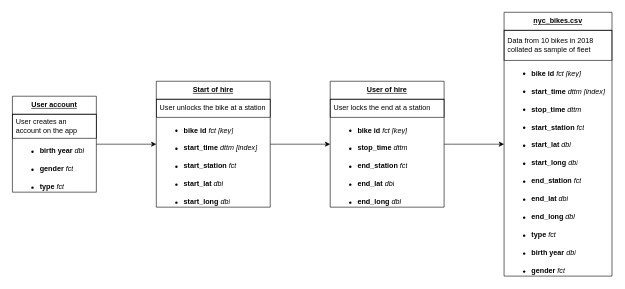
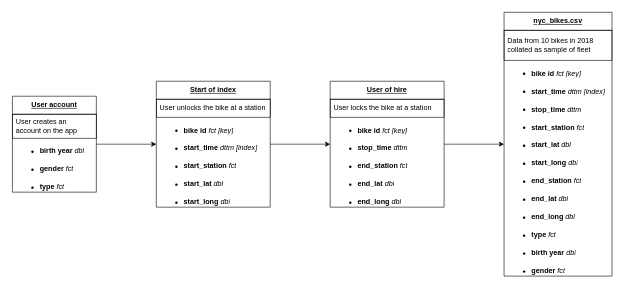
  <mxCell id="0" />
  <mxCell id="1" parent="0" />
  <mxCell id="2" value="" style="edgeStyle=orthogonalEdgeStyle;rounded=0;orthogonalLoop=1;jettySize=auto;html=1;noEdgeStyle=1;orthogonal=1;" parent="1" source="3" target="9" edge="1"><mxGeometry relative="1" as="geometry"><Array as="points"><mxPoint x="172" y="240" /><mxPoint x="248" y="240" /></Array></mxGeometry></mxCell>
  <mxCell id="3" value="&lt;u&gt;&lt;b&gt;User account&lt;/b&gt;&lt;/u&gt;" style="swimlane;fontStyle=0;childLayout=stackLayout;horizontal=1;startSize=30;horizontalStack=0;resizeParent=1;resizeParentMax=0;resizeLast=0;collapsible=1;marginBottom=0;whiteSpace=wrap;html=1;" parent="1" vertex="1"><mxGeometry y="160" width="140" height="160" as="geometry" x="20" /></mxCell>
  <mxCell id="4" value="User creates an account on the app" style="text;strokeColor=default;fillColor=none;align=left;verticalAlign=middle;spacingLeft=4;spacingRight=4;overflow=hidden;points=[[0,0.5],[1,0.5]];portConstraint=eastwest;rotatable=0;whiteSpace=wrap;html=1;" parent="3" vertex="1"><mxGeometry y="30" width="140" height="40" as="geometry" /></mxCell>
  <mxCell id="5" value="&lt;ul&gt;&lt;li&gt;&lt;b&gt;birth year&lt;/b&gt; &lt;i&gt;dbl&lt;/i&gt;&lt;/li&gt;&lt;/ul&gt;" style="text;strokeColor=none;fillColor=none;align=left;verticalAlign=middle;spacingLeft=4;spacingRight=4;overflow=hidden;points=[[0,0.5],[1,0.5]];portConstraint=eastwest;rotatable=0;whiteSpace=wrap;html=1;" parent="3" vertex="1"><mxGeometry y="70" width="140" height="30" as="geometry" /></mxCell>
  <mxCell id="6" value="&lt;ul&gt;&lt;li&gt;&lt;b&gt;gender&lt;/b&gt;&amp;nbsp;&lt;i&gt;fct&lt;/i&gt;&lt;/li&gt;&lt;/ul&gt;" style="text;strokeColor=none;fillColor=none;align=left;verticalAlign=middle;spacingLeft=4;spacingRight=4;overflow=hidden;points=[[0,0.5],[1,0.5]];portConstraint=eastwest;rotatable=0;whiteSpace=wrap;html=1;" parent="3" vertex="1"><mxGeometry y="100" width="140" height="30" as="geometry" /></mxCell>
  <mxCell id="7" value="&lt;ul&gt;&lt;li&gt;&lt;b&gt;type&lt;/b&gt;&lt;i&gt;&amp;nbsp;fct&lt;/i&gt;&lt;/li&gt;&lt;/ul&gt;" style="text;strokeColor=none;fillColor=none;align=left;verticalAlign=middle;spacingLeft=4;spacingRight=4;overflow=hidden;points=[[0,0.5],[1,0.5]];portConstraint=eastwest;rotatable=0;whiteSpace=wrap;html=1;" parent="3" vertex="1"><mxGeometry y="130" width="140" height="30" as="geometry" /></mxCell>
  <mxCell id="8" value="" style="edgeStyle=orthogonalEdgeStyle;rounded=0;orthogonalLoop=1;jettySize=auto;html=1;noEdgeStyle=1;orthogonal=1;" parent="1" source="9" target="17" edge="1"><mxGeometry relative="1" as="geometry"><Array as="points"><mxPoint x="462" y="240" /><mxPoint x="538" y="240" /></Array></mxGeometry></mxCell>
- <mxCell id="9" value="&lt;u&gt;&lt;b&gt;Start of hire&lt;/b&gt;&lt;/u&gt;" style="swimlane;fontStyle=0;childLayout=stackLayout;horizontal=1;startSize=30;horizontalStack=0;resizeParent=1;resizeParentMax=0;resizeLast=0;collapsible=1;marginBottom=0;whiteSpace=wrap;html=1;" parent="1" vertex="1"><mxGeometry x="260" y="135" width="190" height="210" as="geometry" /></mxCell>
+ <mxCell id="9" value="&lt;u&gt;&lt;b&gt;Start of index&lt;/b&gt;&lt;/u&gt;" style="swimlane;fontStyle=0;childLayout=stackLayout;horizontal=1;startSize=30;horizontalStack=0;resizeParent=1;resizeParentMax=0;resizeLast=0;collapsible=1;marginBottom=0;whiteSpace=wrap;html=1;" parent="1" vertex="1"><mxGeometry x="260" y="135" width="190" height="210" as="geometry" /></mxCell>
  <mxCell id="10" value="User unlocks the bike at a station" style="text;strokeColor=default;fillColor=none;align=left;verticalAlign=middle;spacingLeft=4;spacingRight=4;overflow=hidden;points=[[0,0.5],[1,0.5]];portConstraint=eastwest;rotatable=0;whiteSpace=wrap;html=1;" parent="9" vertex="1"><mxGeometry y="30" width="190" height="30" as="geometry" /></mxCell>
  <mxCell id="11" value="&lt;ul&gt;&lt;li&gt;&lt;b&gt;bike id &lt;/b&gt;&lt;i&gt;fct&lt;/i&gt;&lt;i style=&quot;&quot;&gt;&lt;b&gt;&amp;nbsp;&lt;/b&gt;&lt;/i&gt;&lt;i&gt;[key]&lt;/i&gt;&lt;/li&gt;&lt;/ul&gt;" style="text;strokeColor=none;fillColor=none;align=left;verticalAlign=middle;spacingLeft=4;spacingRight=4;overflow=hidden;points=[[0,0.5],[1,0.5]];portConstraint=eastwest;rotatable=0;whiteSpace=wrap;html=1;" parent="9" vertex="1"><mxGeometry y="60" width="190" height="30" as="geometry" /></mxCell>
  <mxCell id="12" value="&lt;ul&gt;&lt;li&gt;&lt;b&gt;start_time &lt;/b&gt;&lt;i&gt;dttm&amp;nbsp;[index]&lt;/i&gt;&lt;/li&gt;&lt;/ul&gt;" style="text;strokeColor=none;fillColor=none;align=left;verticalAlign=middle;spacingLeft=4;spacingRight=4;overflow=hidden;points=[[0,0.5],[1,0.5]];portConstraint=eastwest;rotatable=0;whiteSpace=wrap;html=1;" parent="9" vertex="1"><mxGeometry y="90" width="190" height="30" as="geometry" /></mxCell>
  <mxCell id="13" value="&lt;ul&gt;&lt;li&gt;&lt;b&gt;start_station&lt;/b&gt;&lt;i&gt;&amp;nbsp;fct&lt;/i&gt;&lt;/li&gt;&lt;/ul&gt;" style="text;strokeColor=none;fillColor=none;align=left;verticalAlign=middle;spacingLeft=4;spacingRight=4;overflow=hidden;points=[[0,0.5],[1,0.5]];portConstraint=eastwest;rotatable=0;whiteSpace=wrap;html=1;" parent="9" vertex="1"><mxGeometry y="120" width="190" height="30" as="geometry" /></mxCell>
  <mxCell id="14" value="&lt;ul&gt;&lt;li&gt;&lt;b&gt;start_lat&lt;/b&gt;&amp;nbsp;&lt;i&gt;dbl&lt;/i&gt;&lt;/li&gt;&lt;/ul&gt;" style="text;strokeColor=none;fillColor=none;align=left;verticalAlign=middle;spacingLeft=4;spacingRight=4;overflow=hidden;points=[[0,0.5],[1,0.5]];portConstraint=eastwest;rotatable=0;whiteSpace=wrap;html=1;" parent="9" vertex="1"><mxGeometry y="150" width="190" height="30" as="geometry" /></mxCell>
  <mxCell id="15" value="&lt;ul&gt;&lt;li&gt;&lt;b&gt;start_long&lt;/b&gt;&amp;nbsp;&lt;i&gt;dbl&lt;/i&gt;&lt;/li&gt;&lt;/ul&gt;" style="text;strokeColor=none;fillColor=none;align=left;verticalAlign=middle;spacingLeft=4;spacingRight=4;overflow=hidden;points=[[0,0.5],[1,0.5]];portConstraint=eastwest;rotatable=0;whiteSpace=wrap;html=1;" parent="9" vertex="1"><mxGeometry y="180" width="190" height="30" as="geometry" /></mxCell>
  <mxCell id="16" value="" style="edgeStyle=orthogonalEdgeStyle;rounded=0;orthogonalLoop=1;jettySize=auto;html=1;noEdgeStyle=1;orthogonal=1;" parent="1" source="17" target="24" edge="1"><mxGeometry relative="1" as="geometry"><Array as="points"><mxPoint x="752" y="240" /><mxPoint x="828" y="240" /></Array></mxGeometry></mxCell>
  <mxCell id="17" value="&lt;u&gt;&lt;b&gt;User of hire&lt;/b&gt;&lt;/u&gt;" style="swimlane;fontStyle=0;childLayout=stackLayout;horizontal=1;startSize=30;horizontalStack=0;resizeParent=1;resizeParentMax=0;resizeLast=0;collapsible=1;marginBottom=0;whiteSpace=wrap;html=1;" parent="1" vertex="1"><mxGeometry x="550" y="135" width="190" height="210" as="geometry" /></mxCell>
- <mxCell id="18" value="User locks the end at a station" style="text;strokeColor=default;fillColor=none;align=left;verticalAlign=middle;spacingLeft=4;spacingRight=4;overflow=hidden;points=[[0,0.5],[1,0.5]];portConstraint=eastwest;rotatable=0;whiteSpace=wrap;html=1;" parent="17" vertex="1"><mxGeometry y="30" width="190" height="30" as="geometry" /></mxCell>
+ <mxCell id="18" value="User locks the bike at a station" style="text;strokeColor=default;fillColor=none;align=left;verticalAlign=middle;spacingLeft=4;spacingRight=4;overflow=hidden;points=[[0,0.5],[1,0.5]];portConstraint=eastwest;rotatable=0;whiteSpace=wrap;html=1;" parent="17" vertex="1"><mxGeometry y="30" width="190" height="30" as="geometry" /></mxCell>
  <mxCell id="19" value="&lt;ul&gt;&lt;li&gt;&lt;b&gt;bike id&amp;nbsp;&lt;/b&gt;&lt;i&gt;fct&lt;b&gt;&amp;nbsp;&lt;/b&gt;&lt;/i&gt;&lt;i&gt;[key]&lt;/i&gt;&lt;/li&gt;&lt;/ul&gt;" style="text;strokeColor=none;fillColor=none;align=left;verticalAlign=middle;spacingLeft=4;spacingRight=4;overflow=hidden;points=[[0,0.5],[1,0.5]];portConstraint=eastwest;rotatable=0;whiteSpace=wrap;html=1;" parent="17" vertex="1"><mxGeometry y="60" width="190" height="30" as="geometry" /></mxCell>
  <mxCell id="20" value="&lt;ul&gt;&lt;li&gt;&lt;b&gt;stop_time&lt;/b&gt;&amp;nbsp;&lt;i&gt;dttm&lt;/i&gt;&lt;/li&gt;&lt;/ul&gt;" style="text;strokeColor=none;fillColor=none;align=left;verticalAlign=middle;spacingLeft=4;spacingRight=4;overflow=hidden;points=[[0,0.5],[1,0.5]];portConstraint=eastwest;rotatable=0;whiteSpace=wrap;html=1;" parent="17" vertex="1"><mxGeometry y="90" width="190" height="30" as="geometry" /></mxCell>
  <mxCell id="21" value="&lt;ul&gt;&lt;li&gt;&lt;b&gt;end_station&lt;/b&gt;&lt;i&gt;&amp;nbsp;fct&lt;/i&gt;&lt;/li&gt;&lt;/ul&gt;" style="text;strokeColor=none;fillColor=none;align=left;verticalAlign=middle;spacingLeft=4;spacingRight=4;overflow=hidden;points=[[0,0.5],[1,0.5]];portConstraint=eastwest;rotatable=0;whiteSpace=wrap;html=1;" parent="17" vertex="1"><mxGeometry y="120" width="190" height="30" as="geometry" /></mxCell>
  <mxCell id="22" value="&lt;ul&gt;&lt;li&gt;&lt;b&gt;end_lat&lt;/b&gt;&amp;nbsp;&lt;i&gt;dbl&lt;/i&gt;&lt;/li&gt;&lt;/ul&gt;" style="text;strokeColor=none;fillColor=none;align=left;verticalAlign=middle;spacingLeft=4;spacingRight=4;overflow=hidden;points=[[0,0.5],[1,0.5]];portConstraint=eastwest;rotatable=0;whiteSpace=wrap;html=1;" parent="17" vertex="1"><mxGeometry y="150" width="190" height="30" as="geometry" /></mxCell>
  <mxCell id="23" value="&lt;ul&gt;&lt;li&gt;&lt;b&gt;end_long&lt;/b&gt;&amp;nbsp;&lt;i&gt;dbl&lt;/i&gt;&lt;/li&gt;&lt;/ul&gt;" style="text;strokeColor=none;fillColor=none;align=left;verticalAlign=middle;spacingLeft=4;spacingRight=4;overflow=hidden;points=[[0,0.5],[1,0.5]];portConstraint=eastwest;rotatable=0;whiteSpace=wrap;html=1;" parent="17" vertex="1"><mxGeometry y="180" width="190" height="30" as="geometry" /></mxCell>
  <mxCell id="24" value="&lt;u&gt;&lt;b&gt;nyc_bikes.csv&lt;/b&gt;&lt;/u&gt;" style="swimlane;fontStyle=0;childLayout=stackLayout;horizontal=1;startSize=30;horizontalStack=0;resizeParent=1;resizeParentMax=0;resizeLast=0;collapsible=1;marginBottom=0;whiteSpace=wrap;html=1;" parent="1" vertex="1"><mxGeometry x="840" width="180" height="440" as="geometry" y="20" /></mxCell>
  <mxCell id="25" value="Data from 10 bikes in 2018 collated as sample of fleet" style="text;strokeColor=default;fillColor=none;align=left;verticalAlign=middle;spacingLeft=4;spacingRight=4;overflow=hidden;points=[[0,0.5],[1,0.5]];portConstraint=eastwest;rotatable=0;whiteSpace=wrap;html=1;" parent="24" vertex="1"><mxGeometry y="30" width="180" height="50" as="geometry" /></mxCell>
  <mxCell id="26" value="&lt;ul&gt;&lt;li&gt;&lt;b&gt;bike id&amp;nbsp;&lt;/b&gt;&lt;i&gt;fct&lt;b&gt;&amp;nbsp;&lt;/b&gt;&lt;/i&gt;&lt;i&gt;[key]&lt;/i&gt;&lt;/li&gt;&lt;/ul&gt;" style="text;strokeColor=none;fillColor=none;align=left;verticalAlign=middle;spacingLeft=4;spacingRight=4;overflow=hidden;points=[[0,0.5],[1,0.5]];portConstraint=eastwest;rotatable=0;whiteSpace=wrap;html=1;" parent="24" vertex="1"><mxGeometry y="80" width="180" height="30" as="geometry" /></mxCell>
  <mxCell id="27" value="&lt;ul&gt;&lt;li&gt;&lt;b&gt;start_time&amp;nbsp;&lt;/b&gt;&lt;i&gt;dttm&amp;nbsp;[index]&lt;/i&gt;&lt;/li&gt;&lt;/ul&gt;" style="text;strokeColor=none;fillColor=none;align=left;verticalAlign=middle;spacingLeft=4;spacingRight=4;overflow=hidden;points=[[0,0.5],[1,0.5]];portConstraint=eastwest;rotatable=0;whiteSpace=wrap;html=1;" parent="24" vertex="1"><mxGeometry y="110" width="180" height="30" as="geometry" /></mxCell>
  <mxCell id="28" value="&lt;ul&gt;&lt;li&gt;&lt;b&gt;stop_time&lt;/b&gt;&amp;nbsp;&lt;i&gt;dttm&lt;/i&gt;&lt;/li&gt;&lt;/ul&gt;" style="text;strokeColor=none;fillColor=none;align=left;verticalAlign=middle;spacingLeft=4;spacingRight=4;overflow=hidden;points=[[0,0.5],[1,0.5]];portConstraint=eastwest;rotatable=0;whiteSpace=wrap;html=1;" parent="24" vertex="1"><mxGeometry y="140" width="180" height="30" as="geometry" /></mxCell>
  <mxCell id="29" value="&lt;ul&gt;&lt;li&gt;&lt;b&gt;start_station&lt;/b&gt;&lt;i&gt;&amp;nbsp;fct&lt;/i&gt;&lt;/li&gt;&lt;/ul&gt;" style="text;strokeColor=none;fillColor=none;align=left;verticalAlign=middle;spacingLeft=4;spacingRight=4;overflow=hidden;points=[[0,0.5],[1,0.5]];portConstraint=eastwest;rotatable=0;whiteSpace=wrap;html=1;" parent="24" vertex="1"><mxGeometry y="170" width="180" height="30" as="geometry" /></mxCell>
  <mxCell id="30" value="&lt;ul&gt;&lt;li&gt;&lt;b&gt;start_lat&lt;/b&gt;&amp;nbsp;&lt;i&gt;dbl&lt;/i&gt;&lt;/li&gt;&lt;/ul&gt;" style="text;strokeColor=none;fillColor=none;align=left;verticalAlign=middle;spacingLeft=4;spacingRight=4;overflow=hidden;points=[[0,0.5],[1,0.5]];portConstraint=eastwest;rotatable=0;whiteSpace=wrap;html=1;" parent="24" vertex="1"><mxGeometry y="200" width="180" height="30" as="geometry" /></mxCell>
  <mxCell id="31" value="&lt;ul&gt;&lt;li&gt;&lt;b&gt;start_long&lt;/b&gt;&amp;nbsp;&lt;i&gt;dbl&lt;/i&gt;&lt;/li&gt;&lt;/ul&gt;" style="text;strokeColor=none;fillColor=none;align=left;verticalAlign=middle;spacingLeft=4;spacingRight=4;overflow=hidden;points=[[0,0.5],[1,0.5]];portConstraint=eastwest;rotatable=0;whiteSpace=wrap;html=1;" parent="24" vertex="1"><mxGeometry y="230" width="180" height="30" as="geometry" /></mxCell>
  <mxCell id="32" value="&lt;ul&gt;&lt;li&gt;&lt;b&gt;end_station&lt;/b&gt;&lt;i&gt;&amp;nbsp;fct&lt;/i&gt;&lt;/li&gt;&lt;/ul&gt;" style="text;strokeColor=none;fillColor=none;align=left;verticalAlign=middle;spacingLeft=4;spacingRight=4;overflow=hidden;points=[[0,0.5],[1,0.5]];portConstraint=eastwest;rotatable=0;whiteSpace=wrap;html=1;" parent="24" vertex="1"><mxGeometry y="260" width="180" height="30" as="geometry" /></mxCell>
  <mxCell id="33" value="&lt;ul&gt;&lt;li&gt;&lt;b&gt;end_lat&lt;/b&gt;&amp;nbsp;&lt;i&gt;dbl&lt;/i&gt;&lt;/li&gt;&lt;/ul&gt;" style="text;strokeColor=none;fillColor=none;align=left;verticalAlign=middle;spacingLeft=4;spacingRight=4;overflow=hidden;points=[[0,0.5],[1,0.5]];portConstraint=eastwest;rotatable=0;whiteSpace=wrap;html=1;" parent="24" vertex="1"><mxGeometry y="290" width="180" height="30" as="geometry" /></mxCell>
  <mxCell id="34" value="&lt;ul&gt;&lt;li&gt;&lt;b&gt;end_long&lt;/b&gt;&amp;nbsp;&lt;i&gt;dbl&lt;/i&gt;&lt;/li&gt;&lt;/ul&gt;" style="text;strokeColor=none;fillColor=none;align=left;verticalAlign=middle;spacingLeft=4;spacingRight=4;overflow=hidden;points=[[0,0.5],[1,0.5]];portConstraint=eastwest;rotatable=0;whiteSpace=wrap;html=1;" parent="24" vertex="1"><mxGeometry y="320" width="180" height="30" as="geometry" /></mxCell>
  <mxCell id="35" value="&lt;ul&gt;&lt;li&gt;&lt;b&gt;type&lt;/b&gt;&lt;i&gt;&amp;nbsp;fct&lt;/i&gt;&lt;/li&gt;&lt;/ul&gt;" style="text;strokeColor=none;fillColor=none;align=left;verticalAlign=middle;spacingLeft=4;spacingRight=4;overflow=hidden;points=[[0,0.5],[1,0.5]];portConstraint=eastwest;rotatable=0;whiteSpace=wrap;html=1;" parent="24" vertex="1"><mxGeometry y="350" width="180" height="30" as="geometry" /></mxCell>
  <mxCell id="36" value="&lt;ul&gt;&lt;li&gt;&lt;b&gt;birth year&lt;/b&gt;&amp;nbsp;&lt;i&gt;dbl&lt;/i&gt;&lt;/li&gt;&lt;/ul&gt;" style="text;strokeColor=none;fillColor=none;align=left;verticalAlign=middle;spacingLeft=4;spacingRight=4;overflow=hidden;points=[[0,0.5],[1,0.5]];portConstraint=eastwest;rotatable=0;whiteSpace=wrap;html=1;" parent="24" vertex="1"><mxGeometry y="380" width="180" height="30" as="geometry" /></mxCell>
  <mxCell id="37" value="&lt;ul&gt;&lt;li&gt;&lt;b&gt;gender&lt;/b&gt;&amp;nbsp;&lt;i&gt;fct&lt;/i&gt;&lt;/li&gt;&lt;/ul&gt;" style="text;strokeColor=none;fillColor=none;align=left;verticalAlign=middle;spacingLeft=4;spacingRight=4;overflow=hidden;points=[[0,0.5],[1,0.5]];portConstraint=eastwest;rotatable=0;whiteSpace=wrap;html=1;" parent="24" vertex="1"><mxGeometry y="410" width="180" height="30" as="geometry" /></mxCell>
